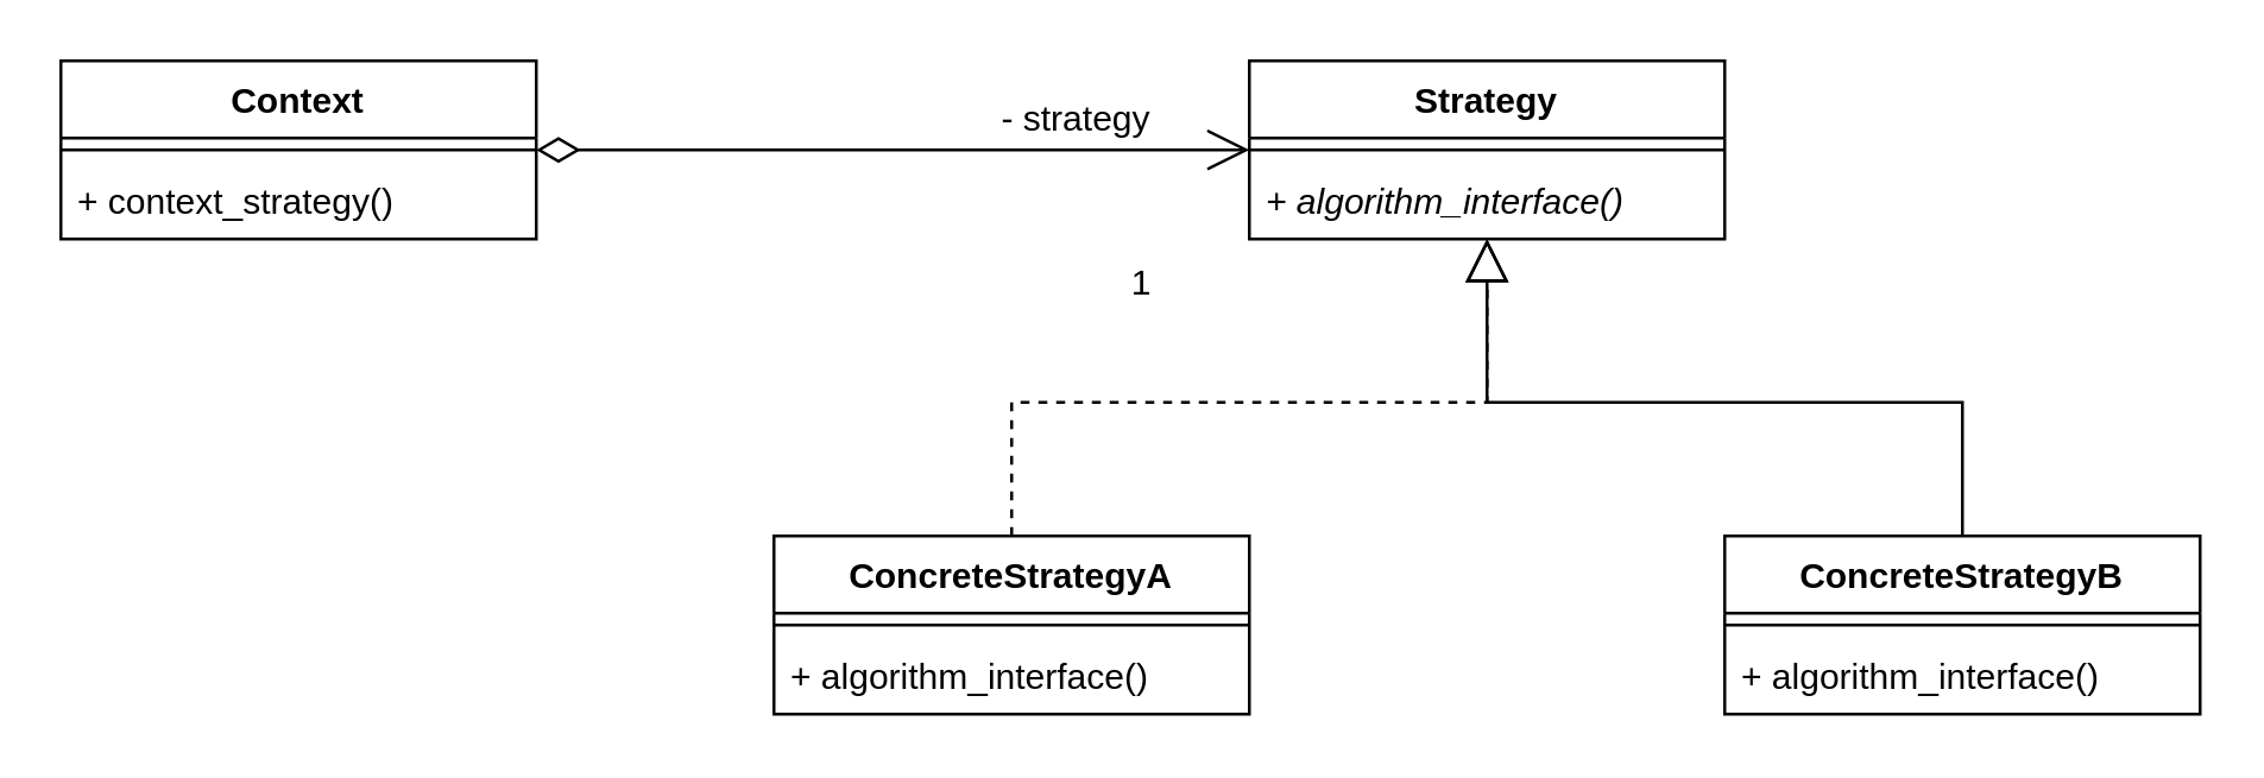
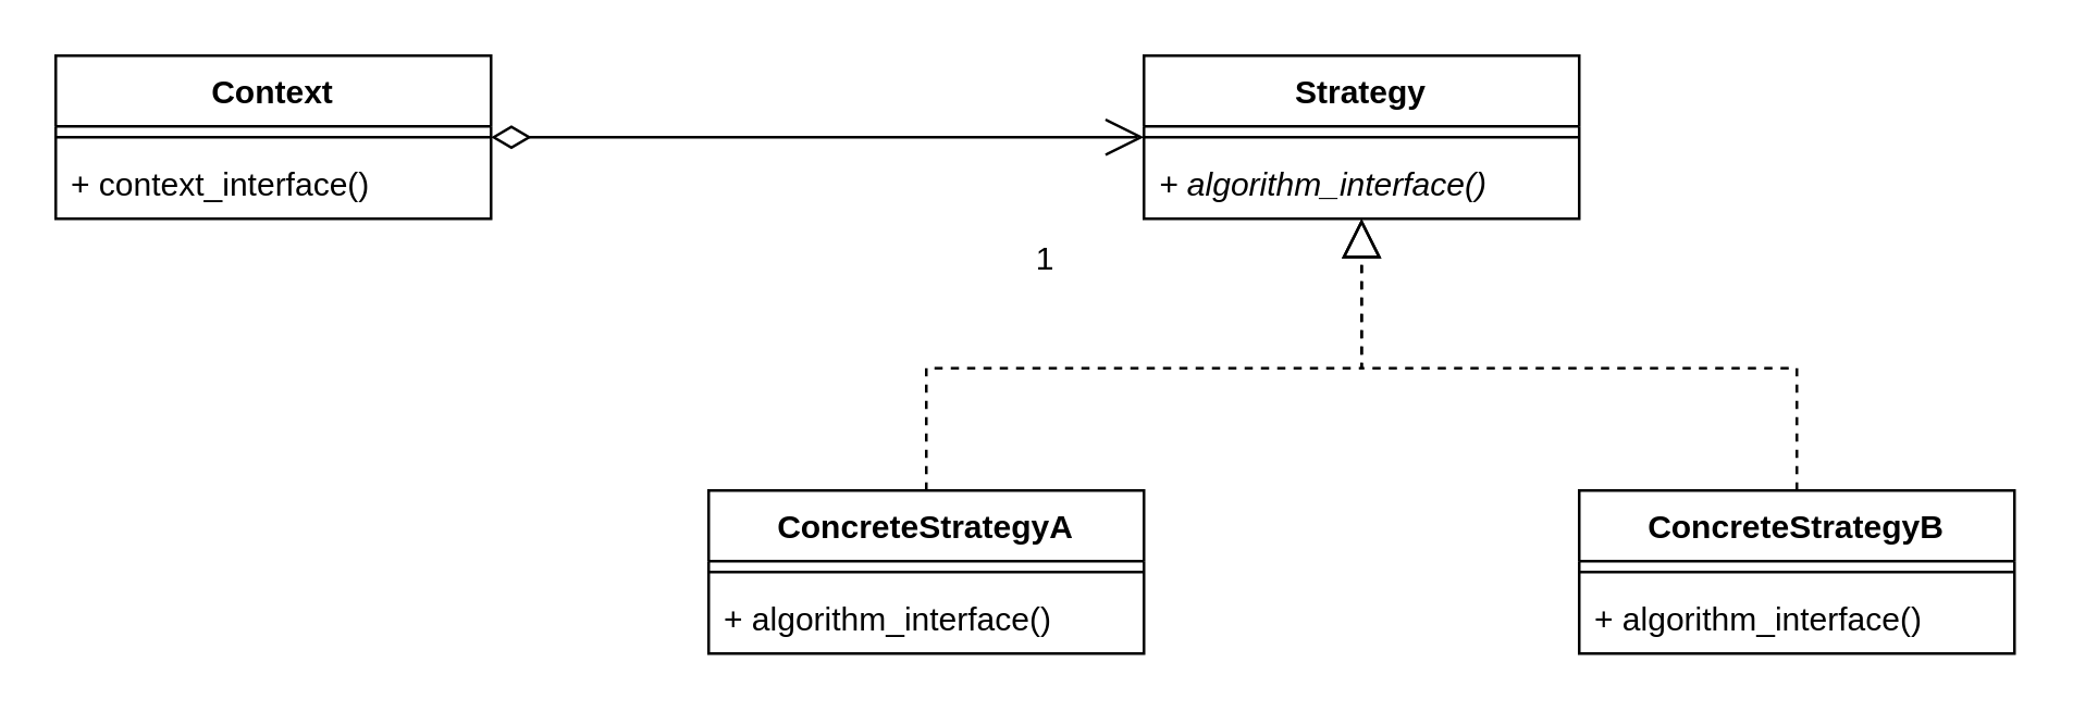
  <mxCell id="0" />
  <mxCell id="1" parent="0" />
  <mxCell id="2" style="edgeStyle=orthogonalEdgeStyle;rounded=0;orthogonalLoop=1;jettySize=auto;html=1;startSize=12;endArrow=open;endFill=0;endSize=12;startArrow=diamondThin;startFill=0;" edge="1" parent="1" source="16" target="7"><mxGeometry relative="1" as="geometry" /></mxCell>
  <mxCell id="3" style="edgeStyle=orthogonalEdgeStyle;rounded=0;orthogonalLoop=1;jettySize=auto;html=1;exitX=0.5;exitY=0;exitDx=0;exitDy=0;endSize=12;startSize=12;endArrow=block;endFill=0;dashed=1;" edge="1" parent="1" source="4" target="7"><mxGeometry relative="1" as="geometry" /></mxCell>
  <mxCell id="4" value="ConcreteStrategyA" style="swimlane;fontStyle=1;align=center;verticalAlign=top;childLayout=stackLayout;horizontal=1;startSize=26;horizontalStack=0;resizeParent=1;resizeParentMax=0;resizeLast=0;collapsible=1;marginBottom=0;" vertex="1" parent="1"><mxGeometry x="260" y="180" width="160" height="60" as="geometry" /></mxCell>
  <mxCell id="5" value="" style="line;strokeWidth=1;fillColor=none;align=left;verticalAlign=middle;spacingTop=-1;spacingLeft=3;spacingRight=3;rotatable=0;labelPosition=right;points=[];portConstraint=eastwest;" vertex="1" parent="4"><mxGeometry y="26" width="160" height="8" as="geometry" /></mxCell>
  <mxCell id="6" value="+ algorithm_interface()" style="text;strokeColor=none;fillColor=none;align=left;verticalAlign=top;spacingLeft=4;spacingRight=4;overflow=hidden;rotatable=0;points=[[0,0.5],[1,0.5]];portConstraint=eastwest;" vertex="1" parent="4"><mxGeometry y="34" width="160" height="26" as="geometry" /></mxCell>
  <mxCell id="7" value="Strategy" style="swimlane;fontStyle=1;align=center;verticalAlign=top;childLayout=stackLayout;horizontal=1;startSize=26;horizontalStack=0;resizeParent=1;resizeParentMax=0;resizeLast=0;collapsible=1;marginBottom=0;" vertex="1" parent="1"><mxGeometry x="420" y="20" width="160" height="60" as="geometry" /></mxCell>
  <mxCell id="8" value="" style="line;strokeWidth=1;fillColor=none;align=left;verticalAlign=middle;spacingTop=-1;spacingLeft=3;spacingRight=3;rotatable=0;labelPosition=right;points=[];portConstraint=eastwest;" vertex="1" parent="7"><mxGeometry y="26" width="160" height="8" as="geometry" /></mxCell>
  <mxCell id="9" value="+ algorithm_interface()" style="text;strokeColor=none;fillColor=none;align=left;verticalAlign=top;spacingLeft=4;spacingRight=4;overflow=hidden;rotatable=0;points=[[0,0.5],[1,0.5]];portConstraint=eastwest;fontStyle=2" vertex="1" parent="7"><mxGeometry y="34" width="160" height="26" as="geometry" /></mxCell>
- <mxCell id="10" style="edgeStyle=orthogonalEdgeStyle;rounded=0;orthogonalLoop=1;jettySize=auto;html=1;exitX=0.5;exitY=0;exitDx=0;exitDy=0;startSize=12;endArrow=block;endFill=0;endSize=12;" edge="1" parent="1" source="11" target="7"><mxGeometry relative="1" as="geometry" /></mxCell>
+ <mxCell id="10" style="edgeStyle=orthogonalEdgeStyle;rounded=0;orthogonalLoop=1;jettySize=auto;html=1;exitX=0.5;exitY=0;exitDx=0;exitDy=0;startSize=12;endArrow=block;endFill=0;endSize=12;dashed=1;" edge="1" parent="1" source="11" target="7"><mxGeometry relative="1" as="geometry" /></mxCell>
  <mxCell id="11" value="ConcreteStrategyB" style="swimlane;fontStyle=1;align=center;verticalAlign=top;childLayout=stackLayout;horizontal=1;startSize=26;horizontalStack=0;resizeParent=1;resizeParentMax=0;resizeLast=0;collapsible=1;marginBottom=0;" vertex="1" parent="1"><mxGeometry x="580" y="180" width="160" height="60" as="geometry" /></mxCell>
  <mxCell id="12" value="" style="line;strokeWidth=1;fillColor=none;align=left;verticalAlign=middle;spacingTop=-1;spacingLeft=3;spacingRight=3;rotatable=0;labelPosition=right;points=[];portConstraint=eastwest;" vertex="1" parent="11"><mxGeometry y="26" width="160" height="8" as="geometry" /></mxCell>
  <mxCell id="13" value="+ algorithm_interface()" style="text;strokeColor=none;fillColor=none;align=left;verticalAlign=top;spacingLeft=4;spacingRight=4;overflow=hidden;rotatable=0;points=[[0,0.5],[1,0.5]];portConstraint=eastwest;" vertex="1" parent="11"><mxGeometry y="34" width="160" height="26" as="geometry" /></mxCell>
- <mxCell id="14" value="- strategy" style="text;html=1;strokeColor=none;fillColor=none;align=center;verticalAlign=middle;whiteSpace=wrap;rounded=0;" vertex="1" parent="1"><mxGeometry x="330" y="30" width="64" height="20" as="geometry" /></mxCell>
  <mxCell id="15" value="1" style="text;html=1;strokeColor=none;fillColor=none;align=center;verticalAlign=middle;whiteSpace=wrap;rounded=0;" vertex="1" parent="1"><mxGeometry x="374" y="85" width="20" height="20" as="geometry" /></mxCell>
  <mxCell id="16" value="Context" style="swimlane;fontStyle=1;align=center;verticalAlign=top;childLayout=stackLayout;horizontal=1;startSize=26;horizontalStack=0;resizeParent=1;resizeParentMax=0;resizeLast=0;collapsible=1;marginBottom=0;" vertex="1" parent="1"><mxGeometry x="20" y="20" width="160" height="60" as="geometry" /></mxCell>
  <mxCell id="17" value="" style="line;strokeWidth=1;fillColor=none;align=left;verticalAlign=middle;spacingTop=-1;spacingLeft=3;spacingRight=3;rotatable=0;labelPosition=right;points=[];portConstraint=eastwest;" vertex="1" parent="16"><mxGeometry y="26" width="160" height="8" as="geometry" /></mxCell>
- <mxCell id="18" value="+ context_strategy()" style="text;strokeColor=none;fillColor=none;align=left;verticalAlign=top;spacingLeft=4;spacingRight=4;overflow=hidden;rotatable=0;points=[[0,0.5],[1,0.5]];portConstraint=eastwest;" vertex="1" parent="16"><mxGeometry y="34" width="160" height="26" as="geometry" /></mxCell>
+ <mxCell id="18" value="+ context_interface()" style="text;strokeColor=none;fillColor=none;align=left;verticalAlign=top;spacingLeft=4;spacingRight=4;overflow=hidden;rotatable=0;points=[[0,0.5],[1,0.5]];portConstraint=eastwest;" vertex="1" parent="16"><mxGeometry y="34" width="160" height="26" as="geometry" /></mxCell>
